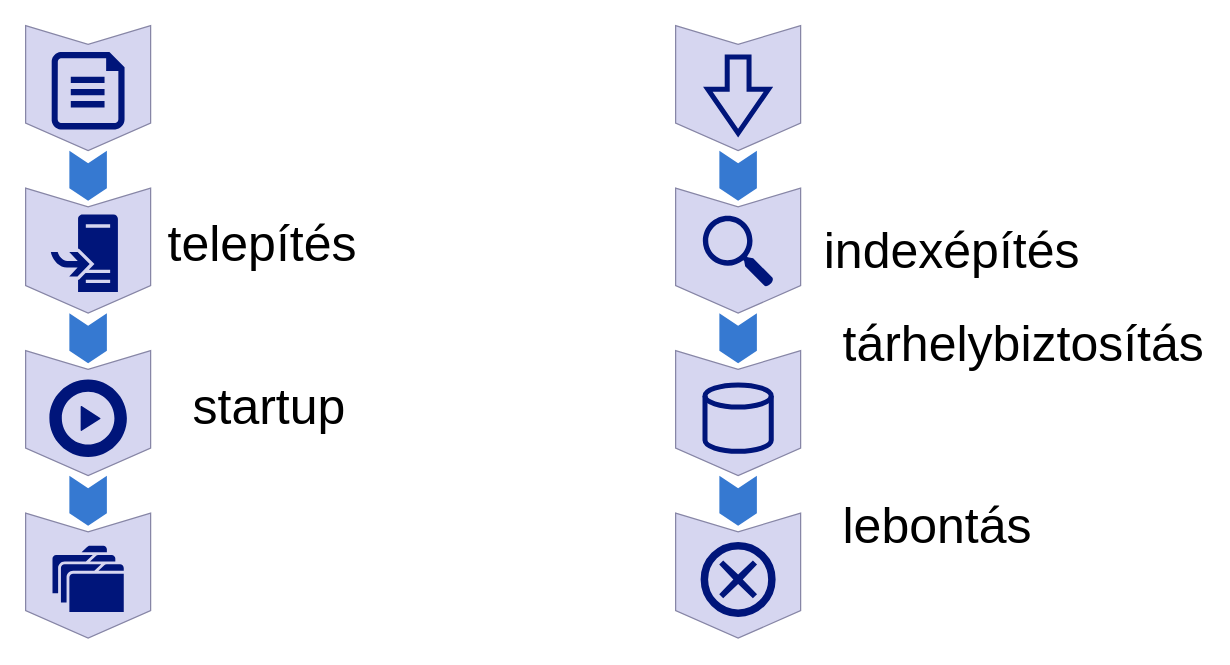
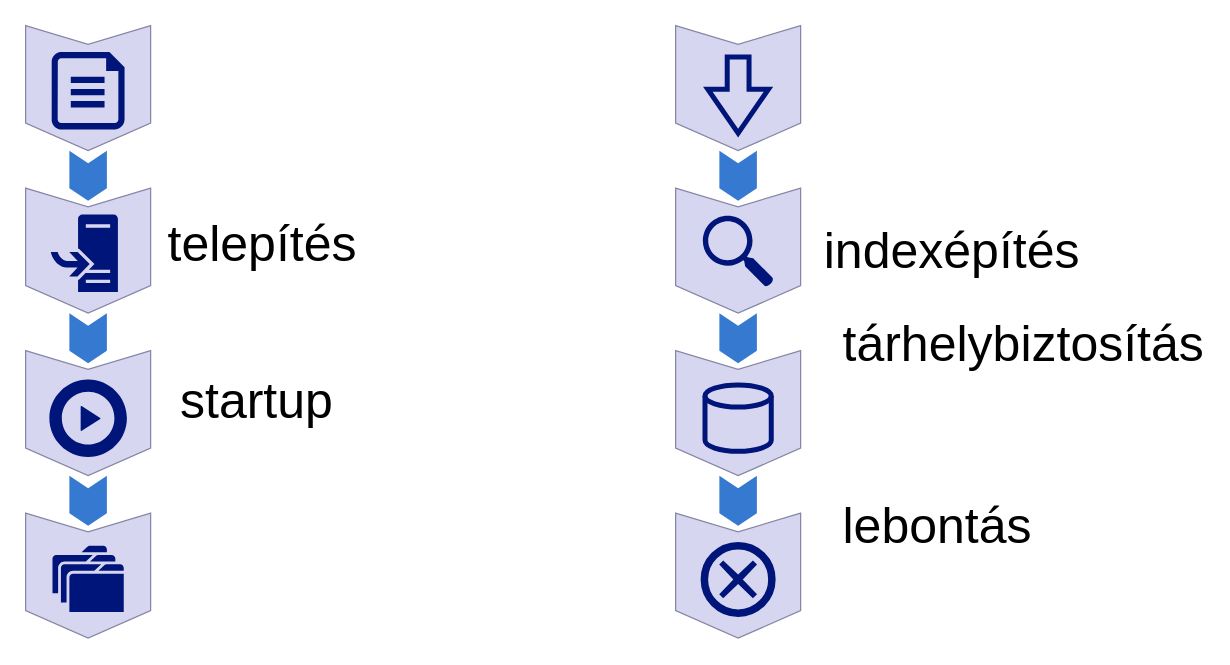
  <mxCell id="0" />
  <mxCell id="1" parent="0" />
  <mxCell id="2" value="" style="html=1;shadow=0;dashed=0;align=center;verticalAlign=middle;shape=mxgraph.arrows2.arrow;dy=0;dx=22;notch=15;direction=south;fillColor=#D6D6F0;strokeColor=#8786A6;" vertex="1" parent="1"><mxGeometry x="20" y="20" width="100" height="100" as="geometry" /></mxCell>
  <mxCell id="3" value="" style="html=1;shadow=0;dashed=0;align=center;verticalAlign=middle;shape=mxgraph.arrows2.arrow;dy=0;dx=22;notch=15;direction=south;fillColor=#D6D6F0;strokeColor=#8786A6;" vertex="1" parent="1"><mxGeometry x="20" y="150" width="100" height="100" as="geometry" /></mxCell>
  <mxCell id="4" value="" style="html=1;shadow=0;dashed=0;align=center;verticalAlign=middle;shape=mxgraph.arrows2.arrow;dy=0;dx=10;notch=10;direction=south;labelBackgroundColor=none;strokeColor=none;fillColor=#3679D1;" vertex="1" parent="1"><mxGeometry x="55" y="120" width="30" height="40" as="geometry" /></mxCell>
  <mxCell id="5" value="telepítés" style="text;strokeColor=none;fillColor=none;html=1;fontSize=40;fontStyle=0;verticalAlign=middle;align=left;fontFamily=Helvetica;horizontal=1;" vertex="1" parent="1"><mxGeometry x="132" y="161" width="290" height="65" as="geometry" /></mxCell>
  <mxCell id="6" value="" style="html=1;shadow=0;dashed=0;align=center;verticalAlign=middle;shape=mxgraph.arrows2.arrow;dy=0;dx=22;notch=15;direction=south;fillColor=#D6D6F0;strokeColor=#8786A6;" vertex="1" parent="1"><mxGeometry x="20" y="280" width="100" height="100" as="geometry" /></mxCell>
  <mxCell id="7" value="" style="html=1;shadow=0;dashed=0;align=center;verticalAlign=middle;shape=mxgraph.arrows2.arrow;dy=0;dx=10;notch=10;direction=south;labelBackgroundColor=none;strokeColor=none;fillColor=#3679D1;" vertex="1" parent="1"><mxGeometry x="55" y="250" width="30" height="40" as="geometry" /></mxCell>
- <mxCell id="8" value="startup" style="text;strokeColor=none;fillColor=none;html=1;fontSize=40;fontStyle=0;verticalAlign=middle;align=left;fontFamily=Helvetica;horizontal=1;" vertex="1" parent="1"><mxGeometry x="152" y="291" width="290" height="65" as="geometry" /></mxCell>
+ <mxCell id="8" value="startup" style="text;strokeColor=none;fillColor=none;html=1;fontSize=40;fontStyle=0;verticalAlign=middle;align=left;fontFamily=Helvetica;horizontal=1;" vertex="1" parent="1"><mxGeometry x="142" y="286" width="290" height="65" as="geometry" /></mxCell>
  <mxCell id="9" value="" style="html=1;shadow=0;dashed=0;align=center;verticalAlign=middle;shape=mxgraph.arrows2.arrow;dy=0;dx=22;notch=15;direction=south;fillColor=#D6D6F0;strokeColor=#8786A6;" vertex="1" parent="1"><mxGeometry x="20" y="410" width="100" height="100" as="geometry" /></mxCell>
  <mxCell id="10" value="" style="html=1;shadow=0;dashed=0;align=center;verticalAlign=middle;shape=mxgraph.arrows2.arrow;dy=0;dx=10;notch=10;direction=south;labelBackgroundColor=none;strokeColor=none;fillColor=#3679D1;" vertex="1" parent="1"><mxGeometry x="55" y="380" width="30" height="40" as="geometry" /></mxCell>
  <mxCell id="11" value="" style="html=1;shadow=0;dashed=0;align=center;verticalAlign=middle;shape=mxgraph.arrows2.arrow;dy=0;dx=22;notch=15;direction=south;fillColor=#D6D6F0;strokeColor=#8786A6;" vertex="1" parent="1"><mxGeometry x="540" y="20" width="100" height="100" as="geometry" /></mxCell>
  <mxCell id="12" value="" style="html=1;shadow=0;dashed=0;align=center;verticalAlign=middle;shape=mxgraph.arrows2.arrow;dy=0;dx=22;notch=15;direction=south;fillColor=#D6D6F0;strokeColor=#8786A6;" vertex="1" parent="1"><mxGeometry x="540" y="150" width="100" height="100" as="geometry" /></mxCell>
  <mxCell id="13" value="" style="html=1;shadow=0;dashed=0;align=center;verticalAlign=middle;shape=mxgraph.arrows2.arrow;dy=0;dx=10;notch=10;direction=south;labelBackgroundColor=none;strokeColor=none;fillColor=#3679D1;" vertex="1" parent="1"><mxGeometry x="575" y="120" width="30" height="40" as="geometry" /></mxCell>
  <mxCell id="14" value="indexépítés" style="text;strokeColor=none;fillColor=none;html=1;fontSize=40;fontStyle=0;verticalAlign=middle;align=left;fontFamily=Helvetica;horizontal=1;" vertex="1" parent="1"><mxGeometry x="657" y="166" width="290" height="65" as="geometry" /></mxCell>
  <mxCell id="15" value="" style="html=1;shadow=0;dashed=0;align=center;verticalAlign=middle;shape=mxgraph.arrows2.arrow;dy=0;dx=22;notch=15;direction=south;fillColor=#D6D6F0;strokeColor=#8786A6;" vertex="1" parent="1"><mxGeometry x="540" y="280" width="100" height="100" as="geometry" /></mxCell>
  <mxCell id="16" value="" style="html=1;shadow=0;dashed=0;align=center;verticalAlign=middle;shape=mxgraph.arrows2.arrow;dy=0;dx=10;notch=10;direction=south;labelBackgroundColor=none;strokeColor=none;fillColor=#3679D1;" vertex="1" parent="1"><mxGeometry x="575" y="250" width="30" height="40" as="geometry" /></mxCell>
  <mxCell id="17" value="tárhelybiztosítás" style="text;strokeColor=none;fillColor=none;html=1;fontSize=40;fontStyle=0;verticalAlign=middle;align=left;fontFamily=Helvetica;horizontal=1;" vertex="1" parent="1"><mxGeometry x="672" y="241" width="290" height="65" as="geometry" /></mxCell>
  <mxCell id="18" value="" style="html=1;shadow=0;dashed=0;align=center;verticalAlign=middle;shape=mxgraph.arrows2.arrow;dy=0;dx=22;notch=15;direction=south;fillColor=#D6D6F0;strokeColor=#8786A6;" vertex="1" parent="1"><mxGeometry x="540" y="410" width="100" height="100" as="geometry" /></mxCell>
  <mxCell id="19" value="" style="html=1;shadow=0;dashed=0;align=center;verticalAlign=middle;shape=mxgraph.arrows2.arrow;dy=0;dx=10;notch=10;direction=south;labelBackgroundColor=none;strokeColor=none;fillColor=#3679D1;" vertex="1" parent="1"><mxGeometry x="575" y="380" width="30" height="40" as="geometry" /></mxCell>
  <mxCell id="20" value="lebontás" style="text;strokeColor=none;fillColor=none;html=1;fontSize=40;fontStyle=0;verticalAlign=middle;align=left;fontFamily=Helvetica;horizontal=1;" vertex="1" parent="1"><mxGeometry x="672" y="386" width="290" height="65" as="geometry" /></mxCell>
  <mxCell id="21" value="" style="sketch=0;aspect=fixed;pointerEvents=1;shadow=0;dashed=0;html=1;strokeColor=none;labelPosition=center;verticalLabelPosition=bottom;verticalAlign=top;align=center;fillColor=#00157A;shape=mxgraph.azure.file" vertex="1" parent="1"><mxGeometry x="40.86" y="41" width="58.28" height="62" as="geometry" /></mxCell>
  <mxCell id="22" value="" style="sketch=0;pointerEvents=1;shadow=0;dashed=0;html=1;strokeColor=none;fillColor=#00157A;labelPosition=center;verticalLabelPosition=bottom;verticalAlign=top;outlineConnect=0;align=center;shape=mxgraph.office.concepts.install;" vertex="1" parent="1"><mxGeometry x="40.17" y="171" width="53.65" height="62" as="geometry" /></mxCell>
  <mxCell id="23" value="" style="sketch=0;html=1;aspect=fixed;strokeColor=none;shadow=0;fillColor=#00157A;verticalAlign=top;labelPosition=center;verticalLabelPosition=bottom;shape=mxgraph.gcp2.play_start" vertex="1" parent="1"><mxGeometry x="39" y="303" width="62" height="62" as="geometry" /></mxCell>
  <mxCell id="24" value="" style="sketch=0;pointerEvents=1;shadow=0;dashed=0;html=1;strokeColor=none;fillColor=#00157A;labelPosition=center;verticalLabelPosition=bottom;verticalAlign=top;outlineConnect=0;align=center;shape=mxgraph.office.concepts.folders;" vertex="1" parent="1"><mxGeometry x="41.5" y="436" width="57" height="53" as="geometry" /></mxCell>
  <mxCell id="25" value="" style="strokeWidth=4;html=1;shape=mxgraph.flowchart.database;whiteSpace=wrap;strokeColor=#00157A;fillColor=none;" vertex="1" parent="1"><mxGeometry x="563.5" y="307.5" width="53" height="53" as="geometry" /></mxCell>
  <mxCell id="26" value="" style="points=[[0.145,0.145,0],[0.5,0,0],[0.855,0.145,0],[1,0.5,0],[0.855,0.855,0],[0.5,1,0],[0.145,0.855,0],[0,0.5,0]];shape=mxgraph.bpmn.event;html=1;verticalLabelPosition=bottom;labelBackgroundColor=#ffffff;verticalAlign=top;align=center;perimeter=ellipsePerimeter;outlineConnect=0;aspect=fixed;outline=end;symbol=cancel;fillColor=none;strokeWidth=2;strokeColor=#00157A;" vertex="1" parent="1"><mxGeometry x="563" y="436" width="54" height="54" as="geometry" /></mxCell>
  <mxCell id="27" value="" style="sketch=0;html=1;aspect=fixed;strokeColor=none;shadow=0;fillColor=#00157A;verticalAlign=top;labelPosition=center;verticalLabelPosition=bottom;shape=mxgraph.gcp2.search" vertex="1" parent="1"><mxGeometry x="561.78" y="172" width="56.44" height="57" as="geometry" /></mxCell>
  <mxCell id="28" value="" style="html=1;shadow=0;dashed=0;align=center;verticalAlign=middle;shape=mxgraph.arrows2.arrow;dy=0.64;dx=35.13;direction=south;notch=0;strokeWidth=4;strokeColor=#00157A;fillColor=none;" vertex="1" parent="1"><mxGeometry x="565.75" y="45" width="48.5" height="61" as="geometry" /></mxCell>
